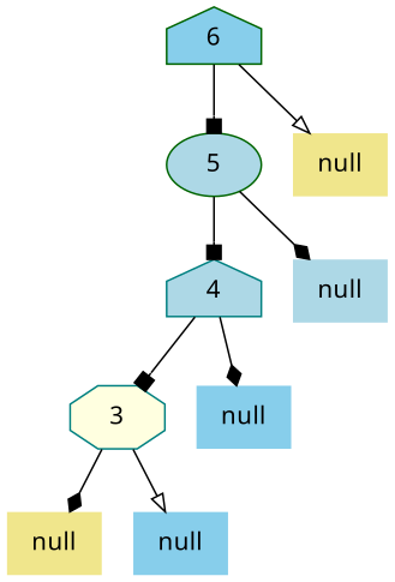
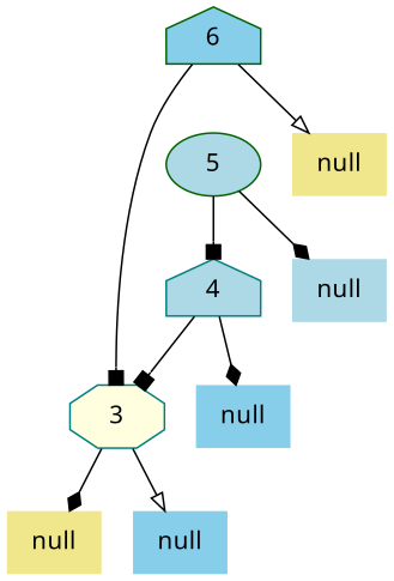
  digraph {
    node [color=darkgreen fillcolor=skyblue fontname=Courrier shape=plaintext style=filled]
    edge [arrowhead=diamond]
    n1 [color=teal fillcolor=lightyellow label=3 shape=octagon]
    n2 [fillcolor=khaki label=null]
    n3 [label=null]
    n4 [color=teal fillcolor=lightblue label=4 shape=house]
    n5 [label=null]
    n6 [fillcolor=lightblue label=5 shape=ellipse]
    n7 [color=teal fillcolor=lightblue label=null]
    n8 [label=6 shape=house]
    n9 [color=teal fillcolor=khaki label=null]
    n1 -> n2
    n1 -> n3 [arrowhead=onormal]
    n4 -> n1 [arrowhead=box]
    n4 -> n5
    n6 -> n4 [arrowhead=box]
    n6 -> n7
-   n8 -> n6 [arrowhead=box]
+   n8 -> n1 [arrowhead=box]
    n8 -> n9 [arrowhead=onormal]
  }
